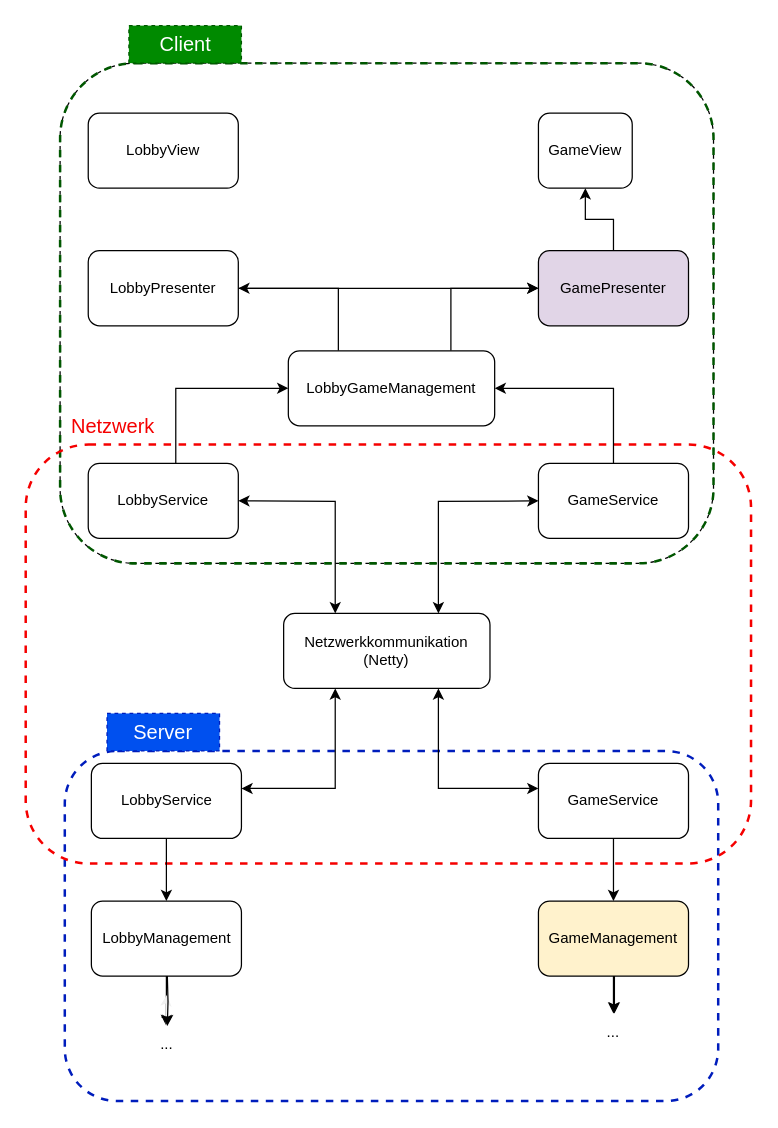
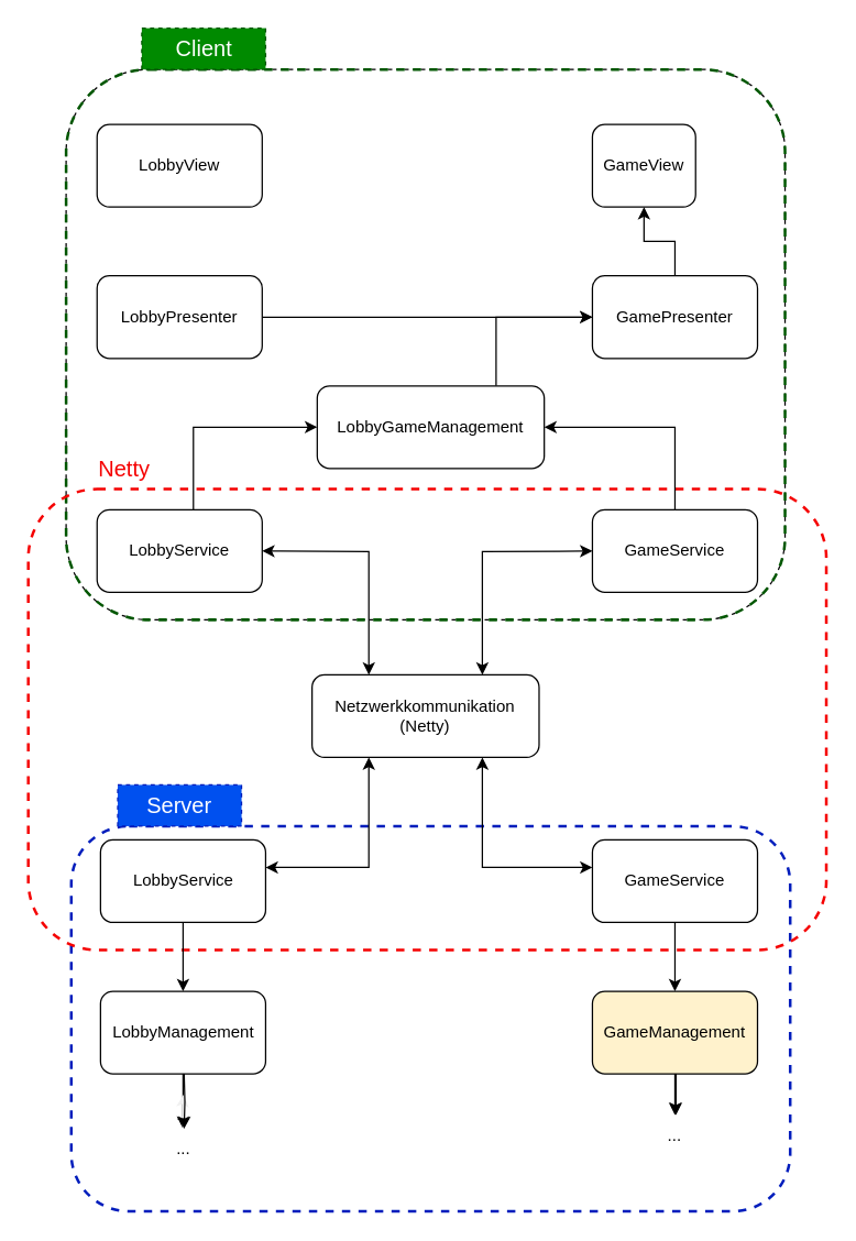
  <mxCell id="0" />
  <mxCell id="1" parent="0" />
  <mxCell id="2" value="" style="rounded=1;whiteSpace=wrap;html=1;fillColor=none;dashed=1;strokeColor=#000000;" parent="1" vertex="1"><mxGeometry x="47.5" y="50" width="522.5" height="400" as="geometry" /></mxCell>
  <mxCell id="3" value="" style="rounded=1;whiteSpace=wrap;html=1;fillColor=none;dashed=1;strokeColor=#005700;fontColor=#ffffff;strokeWidth=2;" parent="1" vertex="1"><mxGeometry x="47.5" y="50" width="522.5" height="400" as="geometry" /></mxCell>
  <mxCell id="4" value="" style="rounded=1;whiteSpace=wrap;html=1;fillColor=none;dashed=1;strokeColor=#001DBC;fontColor=#ffffff;strokeWidth=2;" parent="1" vertex="1"><mxGeometry x="51.25" y="600" width="522.5" height="280" as="geometry" /></mxCell>
  <mxCell id="5" value="" style="rounded=1;whiteSpace=wrap;html=1;fillColor=none;dashed=1;fontColor=#ffffff;strokeColor=#F50000;strokeWidth=2;" parent="1" vertex="1"><mxGeometry x="20" y="355" width="580" height="335" as="geometry" /></mxCell>
  <mxCell id="6" value="LobbyView" style="rounded=1;whiteSpace=wrap;html=1;" parent="1" vertex="1"><mxGeometry x="70" y="90" width="120" height="60" as="geometry" /></mxCell>
  <mxCell id="7" value="GameView" style="rounded=1;whiteSpace=wrap;html=1;" parent="1" vertex="1"><mxGeometry x="430" y="90" width="75" height="60" as="geometry" /></mxCell>
  <mxCell id="8" value="" style="edgeStyle=orthogonalEdgeStyle;rounded=0;orthogonalLoop=1;jettySize=auto;html=1;labelBackgroundColor=#000000;strokeColor=#000000;fontColor=#000000;" parent="1" source="9" target="11" edge="1"><mxGeometry relative="1" as="geometry" /></mxCell>
  <mxCell id="9" value="LobbyPresenter" style="rounded=1;whiteSpace=wrap;html=1;" parent="1" vertex="1"><mxGeometry x="70" y="200" width="120" height="60" as="geometry" /></mxCell>
  <mxCell id="10" value="" style="edgeStyle=orthogonalEdgeStyle;rounded=0;orthogonalLoop=1;jettySize=auto;html=1;labelBackgroundColor=#000000;strokeColor=#000000;fontColor=#000000;" parent="1" source="11" target="7" edge="1"><mxGeometry relative="1" as="geometry" /></mxCell>
- <mxCell id="11" value="GamePresenter" style="rounded=1;whiteSpace=wrap;html=1;fillColor=#e1d5e7;" parent="1" vertex="1"><mxGeometry x="430" y="200" width="120" height="60" as="geometry" /></mxCell>
- <mxCell id="12" style="edgeStyle=orthogonalEdgeStyle;rounded=0;orthogonalLoop=1;jettySize=auto;html=1;entryX=1;entryY=0.5;entryDx=0;entryDy=0;labelBackgroundColor=#000000;strokeColor=#000000;fontColor=#000000;" parent="1" source="14" target="9" edge="1"><mxGeometry relative="1" as="geometry"><Array as="points"><mxPoint x="270" y="230" /></Array></mxGeometry></mxCell>
+ <mxCell id="11" value="GamePresenter" style="rounded=1;whiteSpace=wrap;html=1;" parent="1" vertex="1"><mxGeometry x="430" y="200" width="120" height="60" as="geometry" /></mxCell>
  <mxCell id="13" style="edgeStyle=orthogonalEdgeStyle;rounded=0;orthogonalLoop=1;jettySize=auto;html=1;entryX=0;entryY=0.5;entryDx=0;entryDy=0;labelBackgroundColor=#000000;strokeColor=#000000;fontColor=#000000;" parent="1" source="14" target="11" edge="1"><mxGeometry relative="1" as="geometry"><Array as="points"><mxPoint x="360" y="230" /></Array></mxGeometry></mxCell>
  <mxCell id="14" value="LobbyGameManagement" style="rounded=1;whiteSpace=wrap;html=1;" parent="1" vertex="1"><mxGeometry x="230" y="280" width="165" height="60" as="geometry" /></mxCell>
  <mxCell id="15" style="edgeStyle=orthogonalEdgeStyle;rounded=0;orthogonalLoop=1;jettySize=auto;html=1;entryX=0;entryY=0.5;entryDx=0;entryDy=0;labelBackgroundColor=#000000;strokeColor=#000000;fontColor=#000000;" parent="1" source="16" target="14" edge="1"><mxGeometry relative="1" as="geometry"><Array as="points"><mxPoint x="140" y="310" /></Array></mxGeometry></mxCell>
  <mxCell id="16" value="LobbyService" style="rounded=1;whiteSpace=wrap;html=1;" parent="1" vertex="1"><mxGeometry x="70" y="370" width="120" height="60" as="geometry" /></mxCell>
  <mxCell id="17" style="edgeStyle=orthogonalEdgeStyle;rounded=0;orthogonalLoop=1;jettySize=auto;html=1;entryX=1;entryY=0.5;entryDx=0;entryDy=0;labelBackgroundColor=#000000;strokeColor=#000000;fontColor=#000000;" parent="1" source="18" target="14" edge="1"><mxGeometry relative="1" as="geometry"><Array as="points"><mxPoint x="490" y="310" /></Array></mxGeometry></mxCell>
  <mxCell id="18" value="GameService" style="rounded=1;whiteSpace=wrap;html=1;" parent="1" vertex="1"><mxGeometry x="430" y="370" width="120" height="60" as="geometry" /></mxCell>
  <mxCell id="19" value="" style="edgeStyle=orthogonalEdgeStyle;rounded=0;orthogonalLoop=1;jettySize=auto;html=1;fontSize=16;fontColor=#F50000;strokeColor=#000000;" parent="1" source="20" target="26" edge="1"><mxGeometry relative="1" as="geometry" /></mxCell>
  <mxCell id="20" value="LobbyService" style="rounded=1;whiteSpace=wrap;html=1;" parent="1" vertex="1"><mxGeometry x="72.5" y="610" width="120" height="60" as="geometry" /></mxCell>
  <mxCell id="21" value="" style="edgeStyle=orthogonalEdgeStyle;rounded=0;orthogonalLoop=1;jettySize=auto;html=1;fontSize=16;fontColor=#F50000;strokeColor=#000000;" parent="1" source="22" target="24" edge="1"><mxGeometry relative="1" as="geometry" /></mxCell>
  <mxCell id="22" value="GameService" style="rounded=1;whiteSpace=wrap;html=1;" parent="1" vertex="1"><mxGeometry x="430" y="610" width="120" height="60" as="geometry" /></mxCell>
  <mxCell id="23" value="" style="edgeStyle=orthogonalEdgeStyle;rounded=0;orthogonalLoop=1;jettySize=auto;html=1;fontSize=16;fontColor=#F50000;" parent="1" source="24" target="31" edge="1"><mxGeometry relative="1" as="geometry" /></mxCell>
  <mxCell id="24" value="GameManagement" style="rounded=1;whiteSpace=wrap;html=1;fillColor=#fff2cc;" parent="1" vertex="1"><mxGeometry x="430" y="720" width="120" height="60" as="geometry" /></mxCell>
  <mxCell id="25" style="edgeStyle=orthogonalEdgeStyle;rounded=0;orthogonalLoop=1;jettySize=auto;html=1;fontSize=16;fontColor=#F50000;" parent="1" source="26" target="30" edge="1"><mxGeometry relative="1" as="geometry" /></mxCell>
  <mxCell id="26" value="LobbyManagement" style="rounded=1;whiteSpace=wrap;html=1;" parent="1" vertex="1"><mxGeometry x="72.5" y="720" width="120" height="60" as="geometry" /></mxCell>
  <mxCell id="27" style="edgeStyle=orthogonalEdgeStyle;rounded=0;orthogonalLoop=1;jettySize=auto;html=1;fontSize=16;fontColor=#000000;strokeColor=#000000;exitX=0.25;exitY=1;exitDx=0;exitDy=0;startArrow=classic;startFill=1;" parent="1" source="28" target="20" edge="1"><mxGeometry relative="1" as="geometry"><Array as="points"><mxPoint x="267" y="630" /></Array></mxGeometry></mxCell>
  <mxCell id="28" value="Netzwerkkommunikation&lt;br&gt;(Netty)" style="rounded=1;whiteSpace=wrap;html=1;" parent="1" vertex="1"><mxGeometry x="226.25" y="490" width="165" height="60" as="geometry" /></mxCell>
  <mxCell id="29" style="edgeStyle=orthogonalEdgeStyle;rounded=0;orthogonalLoop=1;jettySize=auto;html=1;exitX=0.5;exitY=0;exitDx=0;exitDy=0;labelBackgroundColor=#000000;strokeColor=#F0F0F0;fontColor=#000000;" parent="1" source="30" target="38" edge="1"><mxGeometry relative="1" as="geometry" /></mxCell>
  <mxCell id="30" value="&lt;font color=&quot;#000000&quot;&gt;...&lt;/font&gt;" style="text;html=1;strokeColor=none;fillColor=none;align=center;verticalAlign=middle;whiteSpace=wrap;rounded=0;dashed=1;" parent="1" vertex="1"><mxGeometry x="102.5" y="820" width="60" height="30" as="geometry" /></mxCell>
  <mxCell id="31" value="&lt;font color=&quot;#000000&quot;&gt;...&lt;/font&gt;" style="text;html=1;strokeColor=none;fillColor=none;align=center;verticalAlign=middle;whiteSpace=wrap;rounded=0;dashed=1;" parent="1" vertex="1"><mxGeometry x="460" y="810" width="60" height="30" as="geometry" /></mxCell>
  <mxCell id="32" value="&lt;font style=&quot;font-size: 16px;&quot;&gt;Server&lt;/font&gt;" style="text;html=1;align=center;verticalAlign=middle;whiteSpace=wrap;rounded=0;dashed=1;fontColor=#ffffff;fillColor=#0050ef;strokeColor=#001DBC;" parent="1" vertex="1"><mxGeometry x="85" y="570" width="90" height="30" as="geometry" /></mxCell>
  <mxCell id="33" value="&lt;font style=&quot;font-size: 16px;&quot;&gt;Client&lt;/font&gt;" style="text;html=1;strokeColor=#005700;fillColor=#008a00;align=center;verticalAlign=middle;whiteSpace=wrap;rounded=0;dashed=1;fontColor=#ffffff;" parent="1" vertex="1"><mxGeometry x="102.5" y="20" width="90" height="30" as="geometry" /></mxCell>
- <mxCell id="34" value="&lt;font color=&quot;#f50000&quot;&gt;Netzwerk&lt;/font&gt;" style="text;html=1;strokeColor=none;fillColor=none;align=center;verticalAlign=middle;whiteSpace=wrap;rounded=0;dashed=1;fontSize=16;" parent="1" vertex="1"><mxGeometry x="60" y="325" width="60" height="30" as="geometry" /></mxCell>
+ <mxCell id="34" value="&lt;font color=&quot;#f50000&quot;&gt;Netty&lt;/font&gt;" style="text;html=1;strokeColor=none;fillColor=none;align=center;verticalAlign=middle;whiteSpace=wrap;rounded=0;dashed=1;fontSize=16;" parent="1" vertex="1"><mxGeometry x="60" y="325" width="60" height="30" as="geometry" /></mxCell>
  <mxCell id="35" style="edgeStyle=orthogonalEdgeStyle;rounded=0;orthogonalLoop=1;jettySize=auto;html=1;entryX=0.75;entryY=0;entryDx=0;entryDy=0;fontSize=16;fontColor=#000000;strokeColor=#000000;startArrow=classic;startFill=1;" parent="1" edge="1" target="28"><mxGeometry relative="1" as="geometry"><mxPoint x="430" y="400" as="sourcePoint" /><mxPoint x="308.75" y="490" as="targetPoint" /></mxGeometry></mxCell>
  <mxCell id="36" style="edgeStyle=orthogonalEdgeStyle;rounded=0;orthogonalLoop=1;jettySize=auto;html=1;entryX=0.25;entryY=0;entryDx=0;entryDy=0;fontColor=#000000;strokeColor=#000000;startArrow=classic;startFill=1;" parent="1" edge="1" target="28"><mxGeometry relative="1" as="geometry"><mxPoint x="190" y="400" as="sourcePoint" /><mxPoint x="308.75" y="490" as="targetPoint" /></mxGeometry></mxCell>
  <mxCell id="37" style="edgeStyle=orthogonalEdgeStyle;rounded=0;orthogonalLoop=1;jettySize=auto;html=1;fontSize=16;fontColor=#000000;strokeColor=#000000;exitX=0.75;exitY=1;exitDx=0;exitDy=0;startArrow=classic;startFill=1;" parent="1" edge="1" source="28"><mxGeometry relative="1" as="geometry"><mxPoint x="430" y="630" as="targetPoint" /><Array as="points"><mxPoint x="350" y="630" /></Array><mxPoint x="308.8" y="550" as="sourcePoint" /></mxGeometry></mxCell>
  <mxCell id="38" value="..." style="text;html=1;strokeColor=none;fillColor=none;align=center;verticalAlign=middle;whiteSpace=wrap;rounded=0;dashed=1;fontColor=#000000;" parent="1" vertex="1"><mxGeometry x="103" y="795" width="60" height="30" as="geometry" /></mxCell>
  <mxCell id="39" style="edgeStyle=orthogonalEdgeStyle;rounded=0;orthogonalLoop=1;jettySize=auto;html=1;fontSize=16;fontColor=#F50000;strokeColor=#000000;" parent="1" edge="1"><mxGeometry relative="1" as="geometry"><mxPoint x="133.25" y="780" as="sourcePoint" /><mxPoint x="133.25" y="820" as="targetPoint" /></mxGeometry></mxCell>
  <mxCell id="40" value="" style="edgeStyle=orthogonalEdgeStyle;rounded=0;orthogonalLoop=1;jettySize=auto;html=1;fontSize=16;fontColor=#F50000;strokeColor=#000000;" parent="1" edge="1"><mxGeometry relative="1" as="geometry"><mxPoint x="490.75" y="780" as="sourcePoint" /><mxPoint x="490.75" y="810" as="targetPoint" /></mxGeometry></mxCell>
